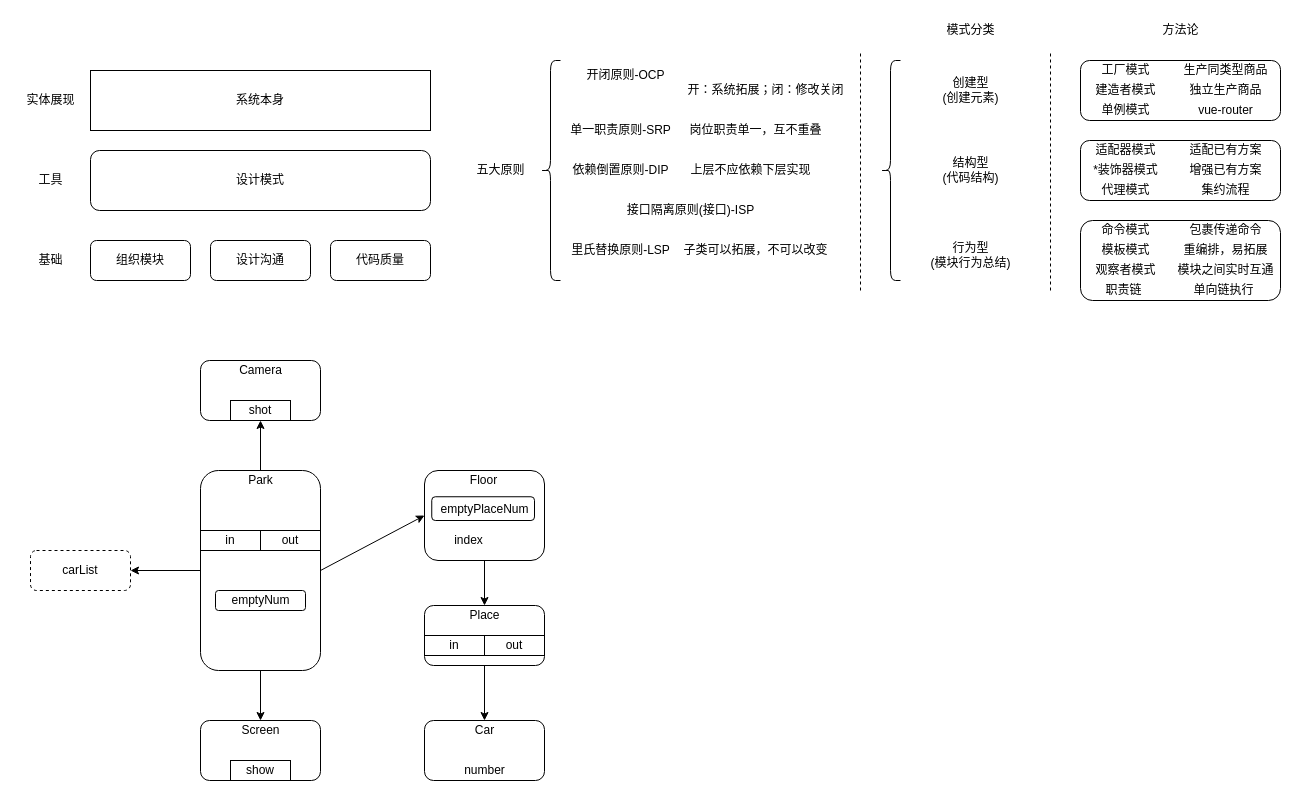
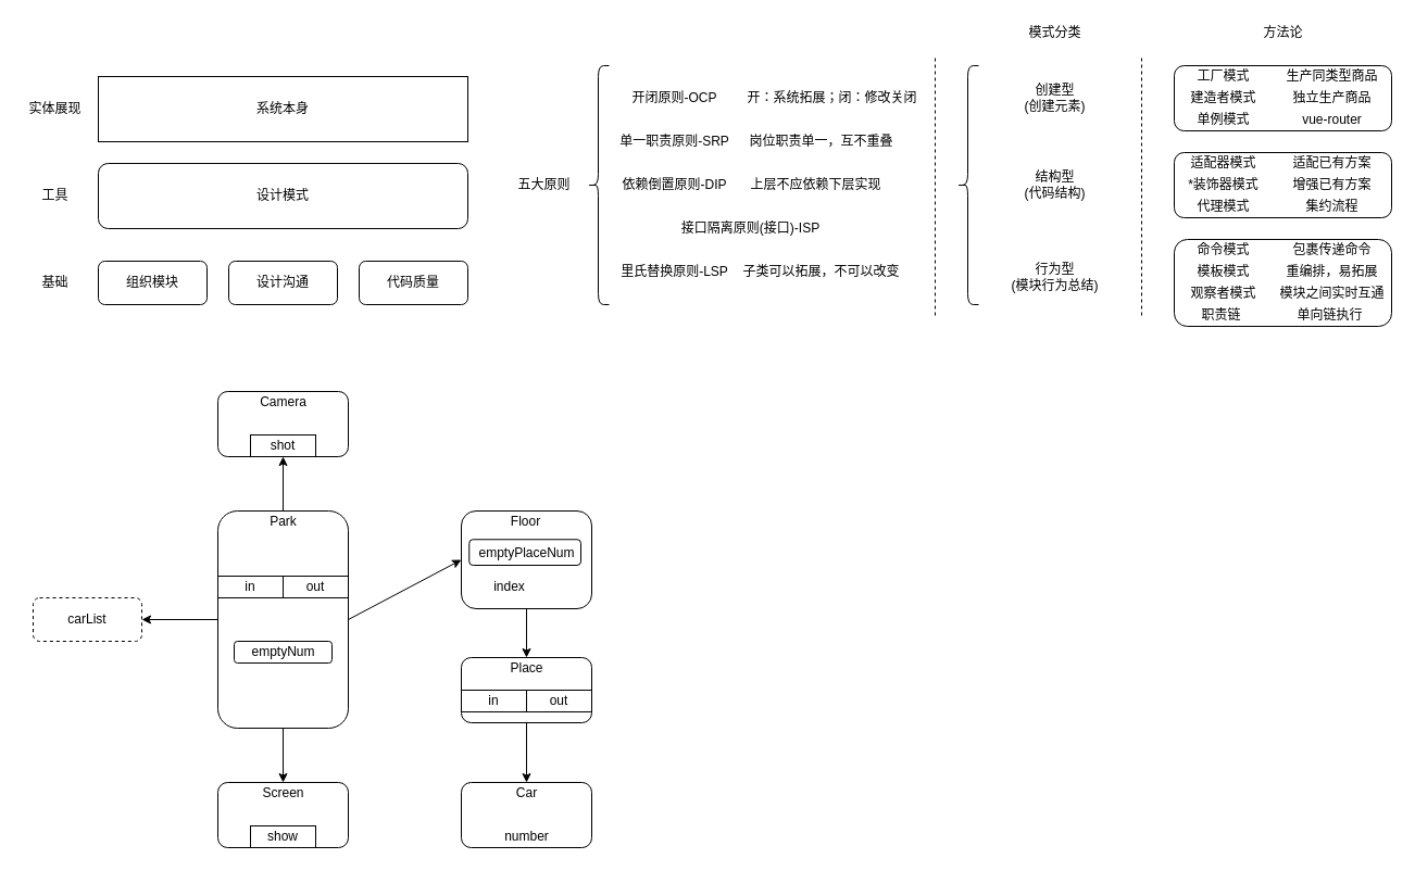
  <mxCell id="0" />
  <mxCell id="1" parent="0" />
  <mxCell id="2" value="" style="rounded=1;whiteSpace=wrap;html=1;" vertex="1" parent="1"><mxGeometry x="1080" y="60" width="200" height="60" as="geometry" /></mxCell>
  <mxCell id="3" value="工具" style="text;html=1;align=center;verticalAlign=middle;resizable=0;points=[];autosize=1;strokeColor=none;fillColor=none;" parent="1" vertex="1"><mxGeometry x="30" y="170" width="40" height="20" as="geometry" /></mxCell>
  <mxCell id="4" value="基础" style="text;html=1;align=center;verticalAlign=middle;resizable=0;points=[];autosize=1;strokeColor=none;fillColor=none;" parent="1" vertex="1"><mxGeometry x="30" y="250" width="40" height="20" as="geometry" /></mxCell>
  <mxCell id="5" value="设计模式" style="rounded=1;whiteSpace=wrap;html=1;" parent="1" vertex="1"><mxGeometry x="90" y="150" width="340" height="60" as="geometry" /></mxCell>
  <mxCell id="6" value="组织模块" style="rounded=1;whiteSpace=wrap;html=1;" parent="1" vertex="1"><mxGeometry x="90" y="240" width="100" height="40" as="geometry" /></mxCell>
  <mxCell id="7" value="设计沟通" style="rounded=1;whiteSpace=wrap;html=1;" parent="1" vertex="1"><mxGeometry x="210" y="240" width="100" height="40" as="geometry" /></mxCell>
  <mxCell id="8" value="代码质量" style="rounded=1;whiteSpace=wrap;html=1;" parent="1" vertex="1"><mxGeometry x="330" y="240" width="100" height="40" as="geometry" /></mxCell>
  <mxCell id="9" value="实体展现" style="text;html=1;align=center;verticalAlign=middle;resizable=0;points=[];autosize=1;strokeColor=none;fillColor=none;" parent="1" vertex="1"><mxGeometry x="20" y="90" width="60" height="20" as="geometry" /></mxCell>
  <mxCell id="10" value="系统本身" style="whiteSpace=wrap;html=1;" parent="1" vertex="1"><mxGeometry x="90" y="70" width="340" height="60" as="geometry" /></mxCell>
  <mxCell id="11" value="" style="endArrow=none;dashed=1;html=1;" parent="1" edge="1"><mxGeometry width="50" height="50" relative="1" as="geometry"><mxPoint x="860" y="290" as="sourcePoint" /><mxPoint x="860" as="targetPoint" y="50" /></mxGeometry></mxCell>
  <mxCell id="12" value="" style="edgeStyle=none;html=1;" edge="1" parent="1" source="13"><mxGeometry relative="1" as="geometry"><mxPoint x="540" y="170" as="targetPoint" /></mxGeometry></mxCell>
  <mxCell id="13" value="" style="shape=curlyBracket;whiteSpace=wrap;html=1;rounded=1;" parent="1" vertex="1"><mxGeometry x="540" y="60" width="20" height="220" as="geometry" /></mxCell>
  <mxCell id="14" value="五大原则" style="text;html=1;align=center;verticalAlign=middle;resizable=0;points=[];autosize=1;strokeColor=none;fillColor=none;" parent="1" vertex="1"><mxGeometry x="470" y="160" width="60" height="20" as="geometry" /></mxCell>
- <mxCell id="15" value="开闭原则-OCP" style="text;html=1;align=center;verticalAlign=middle;resizable=0;points=[];autosize=1;strokeColor=none;fillColor=none;" parent="1" vertex="1"><mxGeometry x="580" y="65" width="90" height="20" as="geometry" /></mxCell>
+ <mxCell id="15" value="开闭原则-OCP" style="text;html=1;align=center;verticalAlign=middle;resizable=0;points=[];autosize=1;strokeColor=none;fillColor=none;" parent="1" vertex="1"><mxGeometry x="575" y="80" width="90" height="20" as="geometry" /></mxCell>
  <mxCell id="16" value="开：系统拓展；闭：修改关闭" style="text;html=1;align=center;verticalAlign=middle;resizable=0;points=[];autosize=1;strokeColor=none;fillColor=none;" parent="1" vertex="1"><mxGeometry x="680" y="80" width="170" height="20" as="geometry" /></mxCell>
  <mxCell id="17" value="单一职责原则-SRP" style="text;html=1;align=center;verticalAlign=middle;resizable=0;points=[];autosize=1;strokeColor=none;fillColor=none;" vertex="1" parent="1"><mxGeometry x="560" y="120" width="120" height="20" as="geometry" /></mxCell>
  <mxCell id="18" value="岗位职责单一，互不重叠" style="text;html=1;align=center;verticalAlign=middle;resizable=0;points=[];autosize=1;strokeColor=none;fillColor=none;" vertex="1" parent="1"><mxGeometry x="680" y="120" width="150" height="20" as="geometry" /></mxCell>
  <mxCell id="19" value="依赖倒置原则-DIP" style="text;html=1;align=center;verticalAlign=middle;resizable=0;points=[];autosize=1;strokeColor=none;fillColor=none;" vertex="1" parent="1"><mxGeometry x="565" y="160" width="110" height="20" as="geometry" /></mxCell>
  <mxCell id="20" value="上层不应依赖下层实现" style="text;html=1;align=center;verticalAlign=middle;resizable=0;points=[];autosize=1;strokeColor=none;fillColor=none;" vertex="1" parent="1"><mxGeometry x="680" y="160" width="140" height="20" as="geometry" /></mxCell>
  <mxCell id="21" value="接口隔离原则(接口)-ISP" style="text;html=1;align=center;verticalAlign=middle;resizable=0;points=[];autosize=1;strokeColor=none;fillColor=none;" vertex="1" parent="1"><mxGeometry x="620" y="200" width="140" height="20" as="geometry" /></mxCell>
  <mxCell id="22" value="里氏替换原则-LSP" style="text;html=1;align=center;verticalAlign=middle;resizable=0;points=[];autosize=1;strokeColor=none;fillColor=none;" vertex="1" parent="1"><mxGeometry x="565" y="240" width="110" height="20" as="geometry" /></mxCell>
  <mxCell id="23" value="子类可以拓展，不可以改变" style="text;html=1;align=center;verticalAlign=middle;resizable=0;points=[];autosize=1;strokeColor=none;fillColor=none;" vertex="1" parent="1"><mxGeometry x="675" y="240" width="160" height="20" as="geometry" /></mxCell>
  <mxCell id="24" value="模式分类" style="text;html=1;align=center;verticalAlign=middle;resizable=0;points=[];autosize=1;strokeColor=none;fillColor=none;" vertex="1" parent="1"><mxGeometry x="940" y="20" width="60" height="20" as="geometry" /></mxCell>
  <mxCell id="25" value="" style="shape=curlyBracket;whiteSpace=wrap;html=1;rounded=1;" vertex="1" parent="1"><mxGeometry x="880" y="60" width="20" height="220" as="geometry" /></mxCell>
  <mxCell id="26" value="创建型&lt;br&gt;(创建元素)" style="text;html=1;align=center;verticalAlign=middle;resizable=0;points=[];autosize=1;strokeColor=none;fillColor=none;" vertex="1" parent="1"><mxGeometry x="935" y="75" width="70" height="30" as="geometry" /></mxCell>
  <mxCell id="27" value="" style="endArrow=none;dashed=1;html=1;" edge="1" parent="1"><mxGeometry width="50" height="50" relative="1" as="geometry"><mxPoint x="1050" y="290" as="sourcePoint" /><mxPoint x="1050" as="targetPoint" y="50" /></mxGeometry></mxCell>
  <mxCell id="28" value="方法论" style="text;html=1;align=center;verticalAlign=middle;resizable=0;points=[];autosize=1;strokeColor=none;fillColor=none;" vertex="1" parent="1"><mxGeometry x="1155" y="20" width="50" height="20" as="geometry" /></mxCell>
  <mxCell id="29" value="工厂模式" style="text;html=1;align=center;verticalAlign=middle;resizable=0;points=[];autosize=1;strokeColor=none;fillColor=none;" vertex="1" parent="1"><mxGeometry x="1095" y="60" width="60" height="20" as="geometry" /></mxCell>
  <mxCell id="30" value="生产同类型商品" style="text;html=1;align=center;verticalAlign=middle;resizable=0;points=[];autosize=1;strokeColor=none;fillColor=none;" vertex="1" parent="1"><mxGeometry x="1175" y="60" width="100" height="20" as="geometry" /></mxCell>
  <mxCell id="31" value="建造者模式" style="text;html=1;align=center;verticalAlign=middle;resizable=0;points=[];autosize=1;strokeColor=none;fillColor=none;" vertex="1" parent="1"><mxGeometry x="1085" y="80" width="80" height="20" as="geometry" /></mxCell>
  <mxCell id="32" value="独立生产商品" style="text;html=1;align=center;verticalAlign=middle;resizable=0;points=[];autosize=1;strokeColor=none;fillColor=none;" vertex="1" parent="1"><mxGeometry x="1180" y="80" width="90" height="20" as="geometry" /></mxCell>
  <mxCell id="33" value="单例模式" style="text;html=1;align=center;verticalAlign=middle;resizable=0;points=[];autosize=1;strokeColor=none;fillColor=none;" vertex="1" parent="1"><mxGeometry x="1095" y="100" width="60" height="20" as="geometry" /></mxCell>
  <mxCell id="34" value="vue-router" style="text;html=1;align=center;verticalAlign=middle;resizable=0;points=[];autosize=1;strokeColor=none;fillColor=none;" vertex="1" parent="1"><mxGeometry x="1190" y="100" width="70" height="20" as="geometry" /></mxCell>
  <mxCell id="35" value="行为型&lt;br&gt;(模块行为总结)" style="text;html=1;align=center;verticalAlign=middle;resizable=0;points=[];autosize=1;strokeColor=none;fillColor=none;" vertex="1" parent="1"><mxGeometry x="920" y="240" width="100" height="30" as="geometry" /></mxCell>
  <mxCell id="36" value="" style="rounded=1;whiteSpace=wrap;html=1;" vertex="1" parent="1"><mxGeometry x="1080" y="220" width="200" height="80" as="geometry" /></mxCell>
  <mxCell id="37" value="命令模式" style="text;html=1;align=center;verticalAlign=middle;resizable=0;points=[];autosize=1;strokeColor=none;fillColor=none;" vertex="1" parent="1"><mxGeometry x="1095" y="220" width="60" height="20" as="geometry" /></mxCell>
  <mxCell id="38" value="包裹传递命令" style="text;html=1;align=center;verticalAlign=middle;resizable=0;points=[];autosize=1;strokeColor=none;fillColor=none;" vertex="1" parent="1"><mxGeometry x="1180" y="220" width="90" height="20" as="geometry" /></mxCell>
  <mxCell id="39" value="模板模式" style="text;html=1;align=center;verticalAlign=middle;resizable=0;points=[];autosize=1;strokeColor=none;fillColor=none;" vertex="1" parent="1"><mxGeometry x="1095" y="240" width="60" height="20" as="geometry" /></mxCell>
  <mxCell id="40" value="重编排，易拓展" style="text;html=1;align=center;verticalAlign=middle;resizable=0;points=[];autosize=1;strokeColor=none;fillColor=none;" vertex="1" parent="1"><mxGeometry x="1175" y="240" width="100" height="20" as="geometry" /></mxCell>
  <mxCell id="41" value="观察者模式" style="text;html=1;align=center;verticalAlign=middle;resizable=0;points=[];autosize=1;strokeColor=none;fillColor=none;" vertex="1" parent="1"><mxGeometry x="1085" y="260" width="80" height="20" as="geometry" /></mxCell>
  <mxCell id="42" value="模块之间实时互通" style="text;html=1;align=center;verticalAlign=middle;resizable=0;points=[];autosize=1;strokeColor=none;fillColor=none;" vertex="1" parent="1"><mxGeometry x="1170" y="260" width="110" height="20" as="geometry" /></mxCell>
  <mxCell id="43" value="结构型&lt;br&gt;(代码结构)" style="text;html=1;align=center;verticalAlign=middle;resizable=0;points=[];autosize=1;strokeColor=none;fillColor=none;" vertex="1" parent="1"><mxGeometry x="935" y="155" width="70" height="30" as="geometry" /></mxCell>
  <mxCell id="44" value="" style="rounded=1;whiteSpace=wrap;html=1;" vertex="1" parent="1"><mxGeometry x="1080" y="140" width="200" height="60" as="geometry" /></mxCell>
  <mxCell id="45" value="适配器模式" style="text;html=1;align=center;verticalAlign=middle;resizable=0;points=[];autosize=1;strokeColor=none;fillColor=none;" vertex="1" parent="1"><mxGeometry x="1085" y="140" width="80" height="20" as="geometry" /></mxCell>
  <mxCell id="46" value="适配已有方案" style="text;html=1;align=center;verticalAlign=middle;resizable=0;points=[];autosize=1;strokeColor=none;fillColor=none;" vertex="1" parent="1"><mxGeometry x="1180" y="140" width="90" height="20" as="geometry" /></mxCell>
  <mxCell id="47" value="*装饰器模式" style="text;html=1;align=center;verticalAlign=middle;resizable=0;points=[];autosize=1;strokeColor=none;fillColor=none;" vertex="1" parent="1"><mxGeometry x="1085" y="160" width="80" height="20" as="geometry" /></mxCell>
  <mxCell id="48" value="增强已有方案" style="text;html=1;align=center;verticalAlign=middle;resizable=0;points=[];autosize=1;strokeColor=none;fillColor=none;" vertex="1" parent="1"><mxGeometry x="1180" y="160" width="90" height="20" as="geometry" /></mxCell>
  <mxCell id="49" value="代理模式" style="text;html=1;align=center;verticalAlign=middle;resizable=0;points=[];autosize=1;strokeColor=none;fillColor=none;" vertex="1" parent="1"><mxGeometry x="1095" y="180" width="60" height="20" as="geometry" /></mxCell>
  <mxCell id="50" value="集约流程" style="text;html=1;align=center;verticalAlign=middle;resizable=0;points=[];autosize=1;strokeColor=none;fillColor=none;" vertex="1" parent="1"><mxGeometry x="1195" y="180" width="60" height="20" as="geometry" /></mxCell>
  <mxCell id="51" value="职责链" style="text;html=1;align=center;verticalAlign=middle;resizable=0;points=[];autosize=1;strokeColor=none;fillColor=none;" vertex="1" parent="1"><mxGeometry x="1097.5" y="280" width="50" height="20" as="geometry" /></mxCell>
  <mxCell id="52" value="单向链执行" style="text;html=1;align=center;verticalAlign=middle;resizable=0;points=[];autosize=1;strokeColor=none;fillColor=none;" vertex="1" parent="1"><mxGeometry x="1182.5" y="280" width="80" height="20" as="geometry" /></mxCell>
  <mxCell id="53" value="carList" style="rounded=1;whiteSpace=wrap;html=1;dashed=1;" vertex="1" parent="1"><mxGeometry x="30" y="550" width="100" height="40" as="geometry" /></mxCell>
  <mxCell id="54" value="" style="group" vertex="1" connectable="0" parent="1"><mxGeometry x="200" y="720" width="120" height="60" as="geometry" /></mxCell>
  <mxCell id="55" value="" style="rounded=1;whiteSpace=wrap;html=1;" vertex="1" parent="54"><mxGeometry width="120" height="60" as="geometry" /></mxCell>
  <mxCell id="56" value="Screen" style="text;html=1;align=center;verticalAlign=middle;resizable=0;points=[];autosize=1;strokeColor=none;fillColor=none;" vertex="1" parent="54"><mxGeometry x="35" width="50" height="20" as="geometry" /></mxCell>
  <mxCell id="57" value="show" style="whiteSpace=wrap;html=1;" vertex="1" parent="54"><mxGeometry x="30" y="40" width="60" height="20" as="geometry" /></mxCell>
  <mxCell id="58" style="edgeStyle=none;html=1;exitX=0.5;exitY=1;exitDx=0;exitDy=0;" edge="1" parent="1" source="62" target="56"><mxGeometry relative="1" as="geometry" /></mxCell>
  <mxCell id="59" style="edgeStyle=none;html=1;exitX=0.5;exitY=0;exitDx=0;exitDy=0;entryX=0.5;entryY=1;entryDx=0;entryDy=0;" edge="1" parent="1" source="62" target="67"><mxGeometry relative="1" as="geometry" /></mxCell>
  <mxCell id="60" style="edgeStyle=none;html=1;exitX=0;exitY=0.5;exitDx=0;exitDy=0;entryX=1;entryY=0.5;entryDx=0;entryDy=0;" edge="1" parent="1" source="62" target="53"><mxGeometry relative="1" as="geometry" /></mxCell>
  <mxCell id="61" style="edgeStyle=none;html=1;exitX=1;exitY=0.5;exitDx=0;exitDy=0;entryX=0;entryY=0.5;entryDx=0;entryDy=0;" edge="1" parent="1" source="62" target="74"><mxGeometry relative="1" as="geometry" /></mxCell>
  <mxCell id="62" value="" style="rounded=1;whiteSpace=wrap;html=1;" vertex="1" parent="1"><mxGeometry x="200" y="470" width="120" height="200" as="geometry" /></mxCell>
  <mxCell id="63" value="Park" style="text;html=1;align=center;verticalAlign=middle;resizable=0;points=[];autosize=1;strokeColor=none;fillColor=none;" vertex="1" parent="1"><mxGeometry x="240" y="470" width="40" height="20" as="geometry" /></mxCell>
  <mxCell id="64" value="" style="group" vertex="1" connectable="0" parent="1"><mxGeometry x="200" y="360" width="120" height="60" as="geometry" /></mxCell>
  <mxCell id="65" value="" style="rounded=1;whiteSpace=wrap;html=1;" vertex="1" parent="64"><mxGeometry width="120" height="60" as="geometry" /></mxCell>
  <mxCell id="66" value="Camera" style="text;html=1;align=center;verticalAlign=middle;resizable=0;points=[];autosize=1;strokeColor=none;fillColor=none;" vertex="1" parent="64"><mxGeometry x="30" width="60" height="20" as="geometry" /></mxCell>
  <mxCell id="67" value="shot" style="whiteSpace=wrap;html=1;" vertex="1" parent="64"><mxGeometry x="30" y="40" width="60" height="20" as="geometry" /></mxCell>
  <mxCell id="68" value="" style="group" vertex="1" connectable="0" parent="1"><mxGeometry x="424" y="605" width="120" height="90" as="geometry" /></mxCell>
  <mxCell id="69" value="" style="rounded=1;whiteSpace=wrap;html=1;" vertex="1" parent="68"><mxGeometry width="120" height="60" as="geometry" /></mxCell>
  <mxCell id="70" value="Place" style="text;html=1;align=center;verticalAlign=middle;resizable=0;points=[];autosize=1;strokeColor=none;fillColor=none;" vertex="1" parent="68"><mxGeometry x="35" width="50" height="20" as="geometry" /></mxCell>
  <mxCell id="71" value="in" style="whiteSpace=wrap;html=1;" vertex="1" parent="68"><mxGeometry y="30" width="60" height="20" as="geometry" /></mxCell>
  <mxCell id="72" value="out" style="whiteSpace=wrap;html=1;" vertex="1" parent="68"><mxGeometry x="60" y="30" width="60" height="20" as="geometry" /></mxCell>
  <mxCell id="73" value="" style="group" vertex="1" connectable="0" parent="1"><mxGeometry x="424" y="470" width="120" height="90" as="geometry" /></mxCell>
  <mxCell id="74" value="" style="rounded=1;whiteSpace=wrap;html=1;" vertex="1" parent="73"><mxGeometry width="120" height="90" as="geometry" /></mxCell>
  <mxCell id="75" value="Floor" style="text;html=1;align=center;verticalAlign=middle;resizable=0;points=[];autosize=1;strokeColor=none;fillColor=none;" vertex="1" parent="73"><mxGeometry x="38.667" width="40" height="20" as="geometry" /></mxCell>
  <mxCell id="76" value="index" style="text;html=1;align=center;verticalAlign=middle;resizable=0;points=[];autosize=1;strokeColor=none;fillColor=none;" vertex="1" parent="73"><mxGeometry x="23.667" y="60.0" width="40" height="20" as="geometry" /></mxCell>
  <mxCell id="77" value="" style="group" vertex="1" connectable="0" parent="73"><mxGeometry x="7.25" y="26.25" width="102.75" height="23.75" as="geometry" /></mxCell>
  <mxCell id="78" value="" style="rounded=1;whiteSpace=wrap;html=1;" vertex="1" parent="77"><mxGeometry width="102.75" height="23.75" as="geometry" /></mxCell>
  <mxCell id="79" value="emptyPlaceNum" style="text;html=1;align=center;verticalAlign=middle;resizable=0;points=[];autosize=1;strokeColor=none;fillColor=none;" vertex="1" parent="77"><mxGeometry x="2.446" y="2.375" width="100" height="20" as="geometry" /></mxCell>
  <mxCell id="80" value="" style="group" vertex="1" connectable="0" parent="1"><mxGeometry x="424" y="720" width="120" height="60" as="geometry" /></mxCell>
  <mxCell id="81" value="" style="rounded=1;whiteSpace=wrap;html=1;" vertex="1" parent="80"><mxGeometry width="120" height="60" as="geometry" /></mxCell>
  <mxCell id="82" value="Car" style="text;html=1;align=center;verticalAlign=middle;resizable=0;points=[];autosize=1;strokeColor=none;fillColor=none;" vertex="1" parent="80"><mxGeometry x="45" width="30" height="20" as="geometry" /></mxCell>
  <mxCell id="83" value="number" style="text;html=1;align=center;verticalAlign=middle;resizable=0;points=[];autosize=1;strokeColor=none;fillColor=none;" vertex="1" parent="80"><mxGeometry x="30" y="40" width="60" height="20" as="geometry" /></mxCell>
  <mxCell id="84" value="in" style="whiteSpace=wrap;html=1;" vertex="1" parent="1"><mxGeometry x="200" y="530" width="60" height="20" as="geometry" /></mxCell>
  <mxCell id="85" value="out" style="whiteSpace=wrap;html=1;" vertex="1" parent="1"><mxGeometry x="260" y="530" width="60" height="20" as="geometry" /></mxCell>
  <mxCell id="86" style="edgeStyle=none;html=1;exitX=0.5;exitY=1;exitDx=0;exitDy=0;" edge="1" parent="1" source="74" target="70"><mxGeometry relative="1" as="geometry" /></mxCell>
  <mxCell id="87" style="edgeStyle=none;html=1;exitX=0.5;exitY=1;exitDx=0;exitDy=0;" edge="1" parent="1" source="69"><mxGeometry relative="1" as="geometry"><mxPoint x="484" y="720" as="targetPoint" /></mxGeometry></mxCell>
  <mxCell id="88" value="" style="group" vertex="1" connectable="0" parent="1"><mxGeometry x="215" y="590" width="90" height="20" as="geometry" /></mxCell>
  <mxCell id="89" value="" style="rounded=1;whiteSpace=wrap;html=1;" vertex="1" parent="88"><mxGeometry width="90" height="20" as="geometry" /></mxCell>
  <mxCell id="90" value="emptyNum" style="text;html=1;align=center;verticalAlign=middle;resizable=0;points=[];autosize=1;strokeColor=none;fillColor=none;" vertex="1" parent="88"><mxGeometry x="10" width="70" height="20" as="geometry" /></mxCell>
